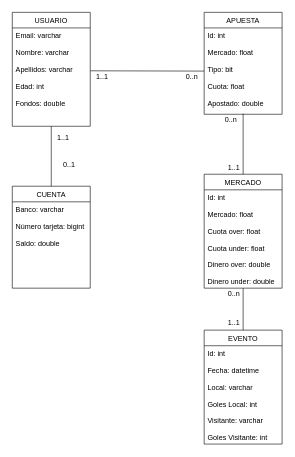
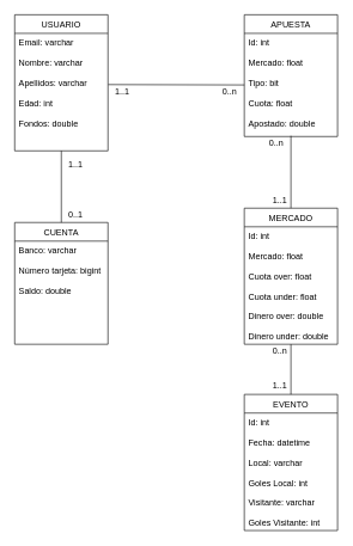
  <mxCell id="0" />
  <mxCell id="1" parent="0" />
  <mxCell id="2" value="USUARIO" style="swimlane;fontStyle=0;childLayout=stackLayout;horizontal=1;startSize=26;fillColor=none;horizontalStack=0;resizeParent=1;resizeParentMax=0;resizeLast=0;collapsible=1;marginBottom=0;strokeWidth=1;" parent="1" vertex="1"><mxGeometry x="20" y="20" width="130" height="190" as="geometry"><mxRectangle x="80" y="40" width="80" height="26" as="alternateBounds" /></mxGeometry></mxCell>
  <mxCell id="3" value="Email: varchar&#10;&#10;Nombre: varchar&#10;&#10;Apellidos: varchar&#10;&#10;Edad: int&#10;&#10;Fondos: double" style="text;strokeColor=none;fillColor=none;align=left;verticalAlign=top;spacingLeft=4;spacingRight=4;overflow=hidden;rotatable=0;points=[[0,0.5],[1,0.5]];portConstraint=eastwest;strokeWidth=1;" parent="2" vertex="1"><mxGeometry y="26" width="130" height="164" as="geometry" /></mxCell>
  <mxCell id="4" value="CUENTA" style="swimlane;fontStyle=0;childLayout=stackLayout;horizontal=1;startSize=26;fillColor=none;horizontalStack=0;resizeParent=1;resizeParentMax=0;resizeLast=0;collapsible=1;marginBottom=0;strokeWidth=1;" parent="1" vertex="1"><mxGeometry x="20" y="310" width="130" height="170" as="geometry"><mxRectangle x="80" y="40" width="80" height="26" as="alternateBounds" /></mxGeometry></mxCell>
  <mxCell id="5" value="Banco: varchar&#10;&#10;Número tarjeta: bigint&#10;&#10;Saldo: double" style="text;strokeColor=none;fillColor=none;align=left;verticalAlign=top;spacingLeft=4;spacingRight=4;overflow=hidden;rotatable=0;points=[[0,0.5],[1,0.5]];portConstraint=eastwest;strokeWidth=1;" parent="4" vertex="1"><mxGeometry y="26" width="130" height="144" as="geometry" /></mxCell>
  <mxCell id="6" value="APUESTA" style="swimlane;fontStyle=0;childLayout=stackLayout;horizontal=1;startSize=26;fillColor=none;horizontalStack=0;resizeParent=1;resizeParentMax=0;resizeLast=0;collapsible=1;marginBottom=0;strokeWidth=1;" parent="1" vertex="1"><mxGeometry x="340" y="20" width="130" height="170" as="geometry"><mxRectangle x="80" y="40" width="80" height="26" as="alternateBounds" /></mxGeometry></mxCell>
  <mxCell id="7" value="Id: int&#10;&#10;Mercado: float&#10;&#10;Tipo: bit&#10;&#10;Cuota: float&#10;&#10;Apostado: double" style="text;strokeColor=none;fillColor=none;align=left;verticalAlign=top;spacingLeft=4;spacingRight=4;overflow=hidden;rotatable=0;points=[[0,0.5],[1,0.5]];portConstraint=eastwest;strokeWidth=1;" parent="6" vertex="1"><mxGeometry y="26" width="130" height="144" as="geometry" /></mxCell>
  <mxCell id="8" value="EVENTO" style="swimlane;fontStyle=0;childLayout=stackLayout;horizontal=1;startSize=26;fillColor=none;horizontalStack=0;resizeParent=1;resizeParentMax=0;resizeLast=0;collapsible=1;marginBottom=0;strokeWidth=1;" parent="1" vertex="1"><mxGeometry x="340" y="550" width="130" height="190" as="geometry"><mxRectangle x="80" y="40" width="80" height="26" as="alternateBounds" /></mxGeometry></mxCell>
  <mxCell id="9" value="Id: int&#10;&#10;Fecha: datetime&#10;&#10;Local: varchar&#10;&#10;Goles Local: int&#10;&#10;Visitante: varchar&#10;&#10;Goles Visitante: int" style="text;strokeColor=none;fillColor=none;align=left;verticalAlign=top;spacingLeft=4;spacingRight=4;overflow=hidden;rotatable=0;points=[[0,0.5],[1,0.5]];portConstraint=eastwest;strokeWidth=1;" parent="8" vertex="1"><mxGeometry y="26" width="130" height="164" as="geometry" /></mxCell>
  <mxCell id="10" value="MERCADO" style="swimlane;fontStyle=0;childLayout=stackLayout;horizontal=1;startSize=26;fillColor=none;horizontalStack=0;resizeParent=1;resizeParentMax=0;resizeLast=0;collapsible=1;marginBottom=0;strokeWidth=1;" parent="1" vertex="1"><mxGeometry x="340" y="290" width="130" height="190" as="geometry"><mxRectangle x="80" y="40" width="80" height="26" as="alternateBounds" /></mxGeometry></mxCell>
  <mxCell id="11" value="Id: int&#10;&#10;Mercado: float&#10;&#10;Cuota over: float&#10;&#10;Cuota under: float&#10;&#10;Dinero over: double&#10;&#10;Dinero under: double" style="text;strokeColor=none;fillColor=none;align=left;verticalAlign=top;spacingLeft=4;spacingRight=4;overflow=hidden;rotatable=0;points=[[0,0.5],[1,0.5]];portConstraint=eastwest;strokeWidth=1;" parent="10" vertex="1"><mxGeometry y="26" width="130" height="164" as="geometry" /></mxCell>
  <mxCell id="12" value="" style="endArrow=none;html=1;exitX=1.003;exitY=0.436;exitDx=0;exitDy=0;entryX=0;entryY=0.5;entryDx=0;entryDy=0;strokeWidth=1;exitPerimeter=0;" parent="1" source="3" target="7" edge="1"><mxGeometry width="50" height="50" relative="1" as="geometry"><mxPoint x="200" y="140" as="sourcePoint" /><mxPoint x="270" y="170" as="targetPoint" /></mxGeometry></mxCell>
  <mxCell id="13" value="" style="endArrow=none;html=1;entryX=0.5;entryY=0;entryDx=0;entryDy=0;strokeWidth=1;" parent="1" target="4" edge="1"><mxGeometry width="50" height="50" relative="1" as="geometry"><mxPoint x="85" y="210" as="sourcePoint" /><mxPoint x="265" y="230" as="targetPoint" /></mxGeometry></mxCell>
  <mxCell id="14" value="" style="endArrow=none;html=1;entryX=0.5;entryY=0;entryDx=0;entryDy=0;strokeWidth=1;" parent="1" edge="1" target="10"><mxGeometry width="50" height="50" relative="1" as="geometry"><mxPoint x="405" y="189" as="sourcePoint" /><mxPoint x="405" y="280" as="targetPoint" /></mxGeometry></mxCell>
- <mxCell id="15" value="0..1" style="text;html=1;strokeColor=none;fillColor=none;align=center;verticalAlign=middle;whiteSpace=wrap;rounded=0;strokeWidth=1;" parent="1" vertex="1"><mxGeometry x="95" y="265" width="40" height="20" as="geometry" /></mxCell>
+ <mxCell id="15" value="0..1" style="text;html=1;strokeColor=none;fillColor=none;align=center;verticalAlign=middle;whiteSpace=wrap;rounded=0;strokeWidth=1;" parent="1" vertex="1"><mxGeometry x="85" y="290" width="40" height="20" as="geometry" /></mxCell>
  <mxCell id="16" value="1..1" style="text;html=1;strokeColor=none;fillColor=none;align=center;verticalAlign=middle;whiteSpace=wrap;rounded=0;strokeWidth=1;" parent="1" vertex="1"><mxGeometry x="85" y="220" width="40" height="20" as="geometry" /></mxCell>
  <mxCell id="17" value="0..n" style="text;html=1;strokeColor=none;fillColor=none;align=center;verticalAlign=middle;whiteSpace=wrap;rounded=0;strokeWidth=1;" parent="1" vertex="1"><mxGeometry x="300" y="118" width="40" height="20" as="geometry" /></mxCell>
  <mxCell id="18" value="1..1" style="text;html=1;strokeColor=none;fillColor=none;align=center;verticalAlign=middle;whiteSpace=wrap;rounded=0;strokeWidth=1;" parent="1" vertex="1"><mxGeometry x="150" y="118" width="40" height="20" as="geometry" /></mxCell>
  <mxCell id="19" value="0..n" style="text;html=1;strokeColor=none;fillColor=none;align=center;verticalAlign=middle;whiteSpace=wrap;rounded=0;strokeWidth=1;" parent="1" vertex="1"><mxGeometry x="365" y="190" width="40" height="20" as="geometry" /></mxCell>
  <mxCell id="20" value="" style="endArrow=none;html=1;strokeWidth=1;entryX=0.5;entryY=0;entryDx=0;entryDy=0;" edge="1" parent="1" target="8"><mxGeometry width="50" height="50" relative="1" as="geometry"><mxPoint x="405" y="480" as="sourcePoint" /><mxPoint x="320" y="530" as="targetPoint" /></mxGeometry></mxCell>
  <mxCell id="21" value="1..1" style="text;html=1;strokeColor=none;fillColor=none;align=center;verticalAlign=middle;whiteSpace=wrap;rounded=0;strokeWidth=1;" vertex="1" parent="1"><mxGeometry x="370" y="270" width="40" height="20" as="geometry" /></mxCell>
  <mxCell id="22" value="0..n" style="text;html=1;strokeColor=none;fillColor=none;align=center;verticalAlign=middle;whiteSpace=wrap;rounded=0;strokeWidth=1;" vertex="1" parent="1"><mxGeometry x="370" y="480" width="40" height="20" as="geometry" /></mxCell>
  <mxCell id="23" value="1..1" style="text;html=1;strokeColor=none;fillColor=none;align=center;verticalAlign=middle;whiteSpace=wrap;rounded=0;strokeWidth=1;" vertex="1" parent="1"><mxGeometry x="370" y="528" width="40" height="20" as="geometry" /></mxCell>
